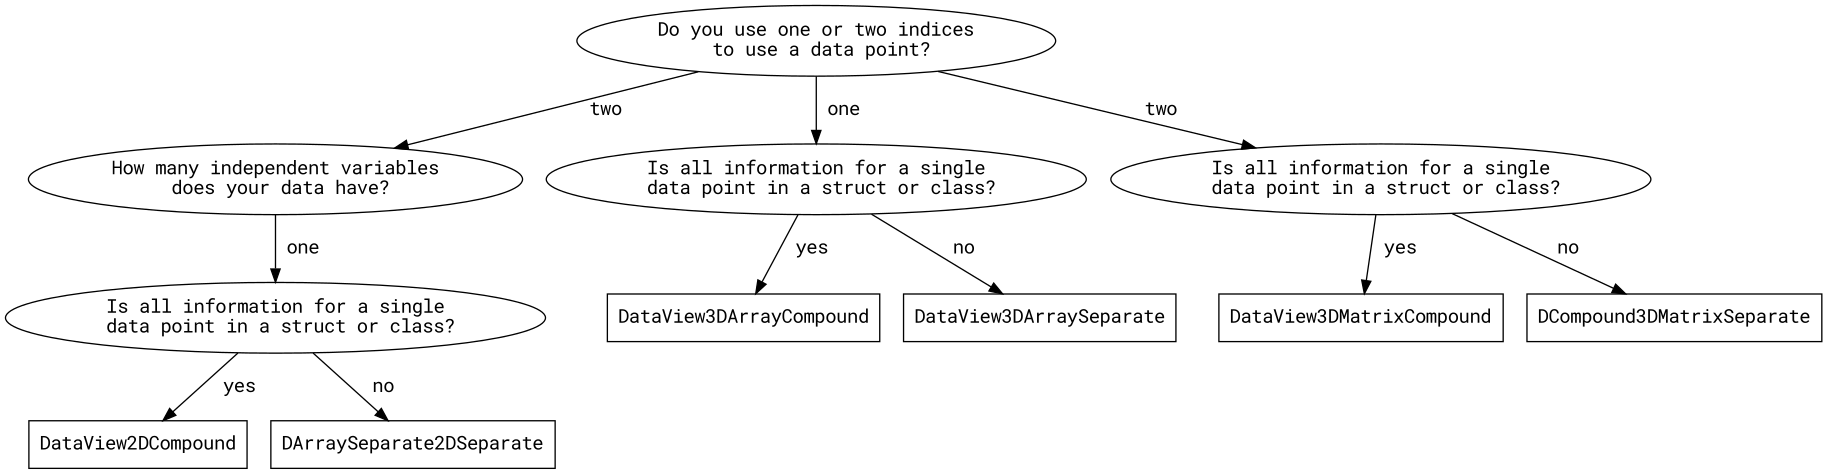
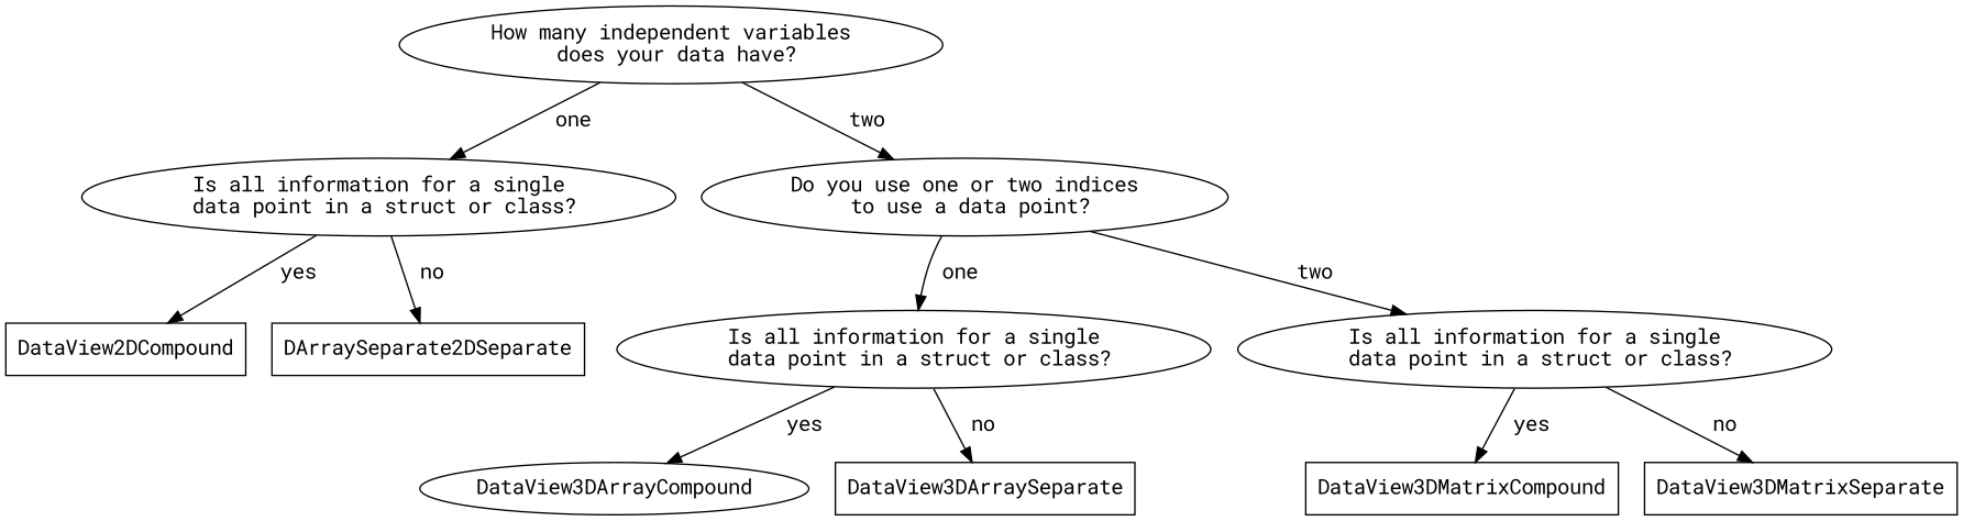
  digraph {
    fontname="Roboto Mono"
    node [fontname="Roboto Mono" shape=box]
    edge [fontname="Roboto Mono"]
    n1 [label="How many independent variables\n does your data have?" shape=ellipse]
    n2 [label="Is all information for a single\n data point in a struct or class?" shape=ellipse]
    n3 [label="Do you use one or two indices\n to use a data point?" shape=ellipse]
    n4 [label=DataView2DCompound]
    n5 [label=DArraySeparate2DSeparate]
    n6 [label="Is all information for a single\n data point in a struct or class?" shape=ellipse]
    n7 [label="Is all information for a single\n data point in a struct or class?" shape=ellipse]
-   n8 [label=DataView3DArrayCompound]
+   n8 [label=DataView3DArrayCompound shape=ellipse]
    n9 [label=DataView3DArraySeparate]
    n10 [label=DataView3DMatrixCompound]
-   n11 [label=DCompound3DMatrixSeparate]
+   n11 [label=DataView3DMatrixSeparate]
    n1 -> n2 [label=" one"]
-   n3 -> n1 [label=" two"]
+   n1 -> n3 [label=" two"]
    n2 -> n4 [label=" yes"]
    n2 -> n5 [label=" no"]
    n3 -> n6 [label=" one"]
    n3 -> n7 [label=" two"]
    n6 -> n8 [label=" yes"]
    n6 -> n9 [label=" no"]
    n7 -> n10 [label=" yes"]
    n7 -> n11 [label=" no"]
  }
